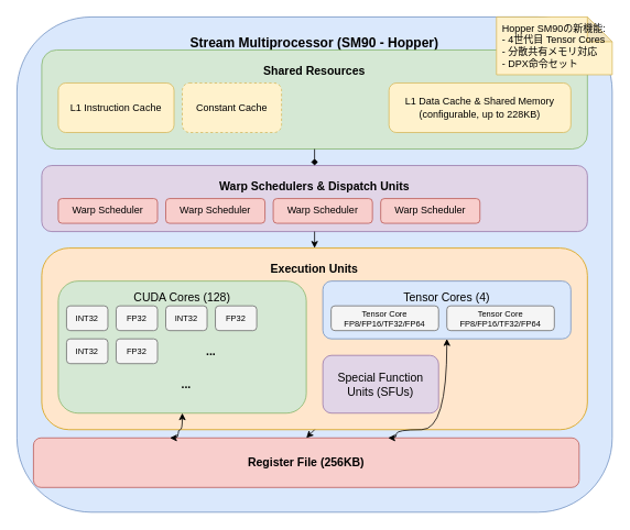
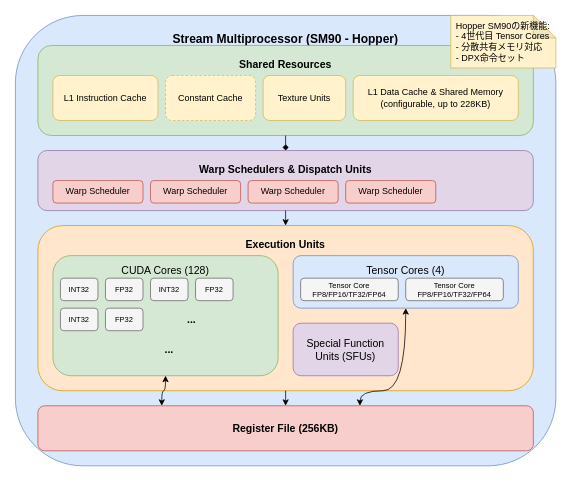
  <mxCell id="0" />
  <mxCell id="1" parent="0" />
  <mxCell id="2" value="Stream Multiprocessor (SM90 - Hopper)" style="rounded=1;whiteSpace=wrap;html=1;fillColor=#dae8fc;strokeColor=#6c8ebf;fontSize=16;fontStyle=1;verticalAlign=top;spacingTop=15;shadow=0;glass=0;" parent="1" vertex="1"><mxGeometry x="20" y="20" width="720" height="600" as="geometry" /></mxCell>
  <mxCell id="3" value="Shared Resources" style="rounded=1;whiteSpace=wrap;html=1;fillColor=#d5e8d4;strokeColor=#82b366;fontSize=14;fontStyle=1;verticalAlign=top;spacingTop=10;" parent="1" vertex="1"><mxGeometry x="50" y="60" width="660" height="120" as="geometry" /></mxCell>
  <mxCell id="4" value="L1 Instruction Cache" style="rounded=1;whiteSpace=wrap;html=1;fillColor=#fff2cc;strokeColor=#d6b656;fontSize=12;" parent="1" vertex="1"><mxGeometry x="70" y="100" width="140" height="60" as="geometry" /></mxCell>
  <mxCell id="5" value="Constant Cache" style="rounded=1;whiteSpace=wrap;html=1;fillColor=#fff2cc;strokeColor=#d6b656;fontSize=12;dashed=1;" parent="1" vertex="1"><mxGeometry x="220" y="100" width="120" height="60" as="geometry" /></mxCell>
+ <mxCell id="6" value="Texture Units" style="rounded=1;whiteSpace=wrap;html=1;fillColor=#fff2cc;strokeColor=#d6b656;fontSize=12;" parent="1" vertex="1"><mxGeometry x="350" y="100" width="110" height="60" as="geometry" /></mxCell>
  <mxCell id="7" value="L1 Data Cache &amp; Shared Memory&#10;(configurable, up to 228KB)" style="rounded=1;whiteSpace=wrap;html=1;fillColor=#fff2cc;strokeColor=#d6b656;fontSize=12;" parent="1" vertex="1"><mxGeometry x="470" y="100" width="220" height="60" as="geometry" /></mxCell>
  <mxCell id="8" value="Warp Schedulers &amp; Dispatch Units" style="rounded=1;whiteSpace=wrap;html=1;fillColor=#e1d5e7;strokeColor=#9673a6;fontSize=14;fontStyle=1;verticalAlign=top;spacingTop=10;" parent="1" vertex="1"><mxGeometry x="50" y="200" width="660" height="80" as="geometry" /></mxCell>
  <mxCell id="9" value="Warp Scheduler" style="rounded=1;whiteSpace=wrap;html=1;fillColor=#f8cecc;strokeColor=#b85450;fontSize=12;" parent="1" vertex="1"><mxGeometry x="70" y="240" width="120" height="30" as="geometry" /></mxCell>
  <mxCell id="10" value="Warp Scheduler" style="rounded=1;whiteSpace=wrap;html=1;fillColor=#f8cecc;strokeColor=#b85450;fontSize=12;" parent="1" vertex="1"><mxGeometry x="200" y="240" width="120" height="30" as="geometry" /></mxCell>
  <mxCell id="11" value="Warp Scheduler" style="rounded=1;whiteSpace=wrap;html=1;fillColor=#f8cecc;strokeColor=#b85450;fontSize=12;" parent="1" vertex="1"><mxGeometry x="330" y="240" width="120" height="30" as="geometry" /></mxCell>
  <mxCell id="12" value="Warp Scheduler" style="rounded=1;whiteSpace=wrap;html=1;fillColor=#f8cecc;strokeColor=#b85450;fontSize=12;" parent="1" vertex="1"><mxGeometry x="460" y="240" width="120" height="30" as="geometry" /></mxCell>
  <mxCell id="13" value="Execution Units" style="rounded=1;whiteSpace=wrap;html=1;fillColor=#ffe6cc;strokeColor=#d79b00;fontSize=14;fontStyle=1;verticalAlign=top;spacingTop=10;" parent="1" vertex="1"><mxGeometry x="50" y="300" width="660" height="220" as="geometry" /></mxCell>
  <mxCell id="14" value="CUDA Cores (128)" style="rounded=1;whiteSpace=wrap;html=1;fillColor=#d5e8d4;strokeColor=#82b366;fontSize=14;verticalAlign=top;spacingTop=5;" parent="1" vertex="1"><mxGeometry x="70" y="340" width="300" height="160" as="geometry" /></mxCell>
  <mxCell id="15" value="INT32" style="rounded=1;whiteSpace=wrap;html=1;fillColor=#f5f5f5;strokeColor=#666666;fontSize=10;" parent="1" vertex="1"><mxGeometry x="80" y="370" width="50" height="30" as="geometry" /></mxCell>
  <mxCell id="16" value="FP32" style="rounded=1;whiteSpace=wrap;html=1;fillColor=#f5f5f5;strokeColor=#666666;fontSize=10;" parent="1" vertex="1"><mxGeometry x="140" y="370" width="50" height="30" as="geometry" /></mxCell>
  <mxCell id="17" value="INT32" style="rounded=1;whiteSpace=wrap;html=1;fillColor=#f5f5f5;strokeColor=#666666;fontSize=10;" parent="1" vertex="1"><mxGeometry x="200" y="370" width="50" height="30" as="geometry" /></mxCell>
  <mxCell id="18" value="FP32" style="rounded=1;whiteSpace=wrap;html=1;fillColor=#f5f5f5;strokeColor=#666666;fontSize=10;" parent="1" vertex="1"><mxGeometry x="260" y="370" width="50" height="30" as="geometry" /></mxCell>
  <mxCell id="19" value="INT32" style="rounded=1;whiteSpace=wrap;html=1;fillColor=#f5f5f5;strokeColor=#666666;fontSize=10;" parent="1" vertex="1"><mxGeometry x="80" y="410" width="50" height="30" as="geometry" /></mxCell>
  <mxCell id="20" value="FP32" style="rounded=1;whiteSpace=wrap;html=1;fillColor=#f5f5f5;strokeColor=#666666;fontSize=10;" parent="1" vertex="1"><mxGeometry x="140" y="410" width="50" height="30" as="geometry" /></mxCell>
  <mxCell id="21" value="..." style="text;html=1;strokeColor=none;fillColor=none;align=center;verticalAlign=middle;whiteSpace=wrap;rounded=0;fontSize=14;fontStyle=1" parent="1" vertex="1"><mxGeometry x="200" y="410" width="110" height="30" as="geometry" /></mxCell>
  <mxCell id="22" value="..." style="text;html=1;strokeColor=none;fillColor=none;align=center;verticalAlign=middle;whiteSpace=wrap;rounded=0;fontSize=14;fontStyle=1" parent="1" vertex="1"><mxGeometry x="140" y="450" width="170" height="30" as="geometry" /></mxCell>
  <mxCell id="23" value="Tensor Cores (4)" style="rounded=1;whiteSpace=wrap;html=1;fillColor=#dae8fc;strokeColor=#6c8ebf;fontSize=14;verticalAlign=top;spacingTop=5;" parent="1" vertex="1"><mxGeometry x="390" y="340" width="300" height="70" as="geometry" /></mxCell>
  <mxCell id="24" value="Tensor Core&#10;FP8/FP16/TF32/FP64" style="rounded=1;whiteSpace=wrap;html=1;fillColor=#f5f5f5;strokeColor=#666666;fontSize=10;" parent="1" vertex="1"><mxGeometry x="400" y="370" width="130" height="30" as="geometry" /></mxCell>
  <mxCell id="25" value="Tensor Core&#10;FP8/FP16/TF32/FP64" style="rounded=1;whiteSpace=wrap;html=1;fillColor=#f5f5f5;strokeColor=#666666;fontSize=10;" parent="1" vertex="1"><mxGeometry x="540" y="370" width="130" height="30" as="geometry" /></mxCell>
  <mxCell id="26" value="Special Function Units (SFUs)" style="rounded=1;whiteSpace=wrap;html=1;fillColor=#e1d5e7;strokeColor=#9673a6;fontSize=14;" parent="1" vertex="1"><mxGeometry x="390" y="430" width="140" height="70" as="geometry" /></mxCell>
- <mxCell id="27" value="Register File (256KB)" style="rounded=1;whiteSpace=wrap;html=1;fillColor=#f8cecc;strokeColor=#b85450;fontSize=14;fontStyle=1;" parent="1" vertex="1"><mxGeometry x="40" y="530" width="660" height="60" as="geometry" /></mxCell>
+ <mxCell id="27" value="Register File (256KB)" style="rounded=1;whiteSpace=wrap;html=1;fillColor=#f8cecc;strokeColor=#b85450;fontSize=14;fontStyle=1;" parent="1" vertex="1"><mxGeometry x="50" y="540" width="660" height="60" as="geometry" /></mxCell>
  <mxCell id="28" value="" style="endArrow=diamond;html=1;rounded=0;exitX=0.5;exitY=1;exitDx=0;exitDy=0;entryX=0.5;entryY=0;entryDx=0;entryDy=0;" parent="1" source="3" target="8" edge="1"><mxGeometry width="50" height="50" relative="1" as="geometry"><mxPoint x="380" y="190" as="sourcePoint" /><mxPoint x="430" y="140" as="targetPoint" /></mxGeometry></mxCell>
  <mxCell id="29" value="" style="endArrow=classic;html=1;rounded=0;exitX=0.5;exitY=1;exitDx=0;exitDy=0;entryX=0.5;entryY=0;entryDx=0;entryDy=0;" parent="1" source="8" target="13" edge="1"><mxGeometry width="50" height="50" relative="1" as="geometry"><mxPoint x="380" y="290" as="sourcePoint" /><mxPoint x="430" y="240" as="targetPoint" /></mxGeometry></mxCell>
  <mxCell id="30" value="" style="endArrow=classic;html=1;rounded=0;exitX=0.5;exitY=1;exitDx=0;exitDy=0;entryX=0.5;entryY=0;entryDx=0;entryDy=0;" parent="1" source="13" target="27" edge="1"><mxGeometry width="50" height="50" relative="1" as="geometry"><mxPoint x="380" y="530" as="sourcePoint" /><mxPoint x="430" y="480" as="targetPoint" /></mxGeometry></mxCell>
  <mxCell id="31" value="" style="endArrow=classic;startArrow=classic;html=1;rounded=0;entryX=0.5;entryY=1;entryDx=0;entryDy=0;exitX=0.25;exitY=0;exitDx=0;exitDy=0;edgeStyle=orthogonalEdgeStyle;curved=1;" parent="1" source="27" target="14" edge="1"><mxGeometry width="50" height="50" relative="1" as="geometry"><mxPoint x="220" y="540" as="sourcePoint" /><mxPoint x="270" y="490" as="targetPoint" /><Array as="points"><mxPoint x="215" y="520" /><mxPoint x="220" y="520" /></Array></mxGeometry></mxCell>
  <mxCell id="32" value="" style="endArrow=classic;startArrow=classic;html=1;rounded=0;entryX=0.5;entryY=1;entryDx=0;entryDy=0;exitX=0.65;exitY=0;exitDx=0;exitDy=0;edgeStyle=orthogonalEdgeStyle;curved=1;" parent="1" source="27" target="23" edge="1"><mxGeometry width="50" height="50" relative="1" as="geometry"><mxPoint x="480" y="540" as="sourcePoint" /><mxPoint x="530" y="490" as="targetPoint" /><Array as="points"><mxPoint x="479" y="520" /><mxPoint x="540" y="520" /></Array></mxGeometry></mxCell>
  <mxCell id="33" value="Hopper SM90の新機能:&#10;- 4世代目 Tensor Cores&#10;- 分散共有メモリ対応&#10;- DPX命令セット" style="shape=note;whiteSpace=wrap;html=1;backgroundOutline=1;darkOpacity=0.05;fillColor=#fff2cc;strokeColor=#d6b656;fontSize=12;align=left;spacingLeft=5;" parent="1" vertex="1"><mxGeometry x="600" y="20" width="140" height="70" as="geometry" /></mxCell>
